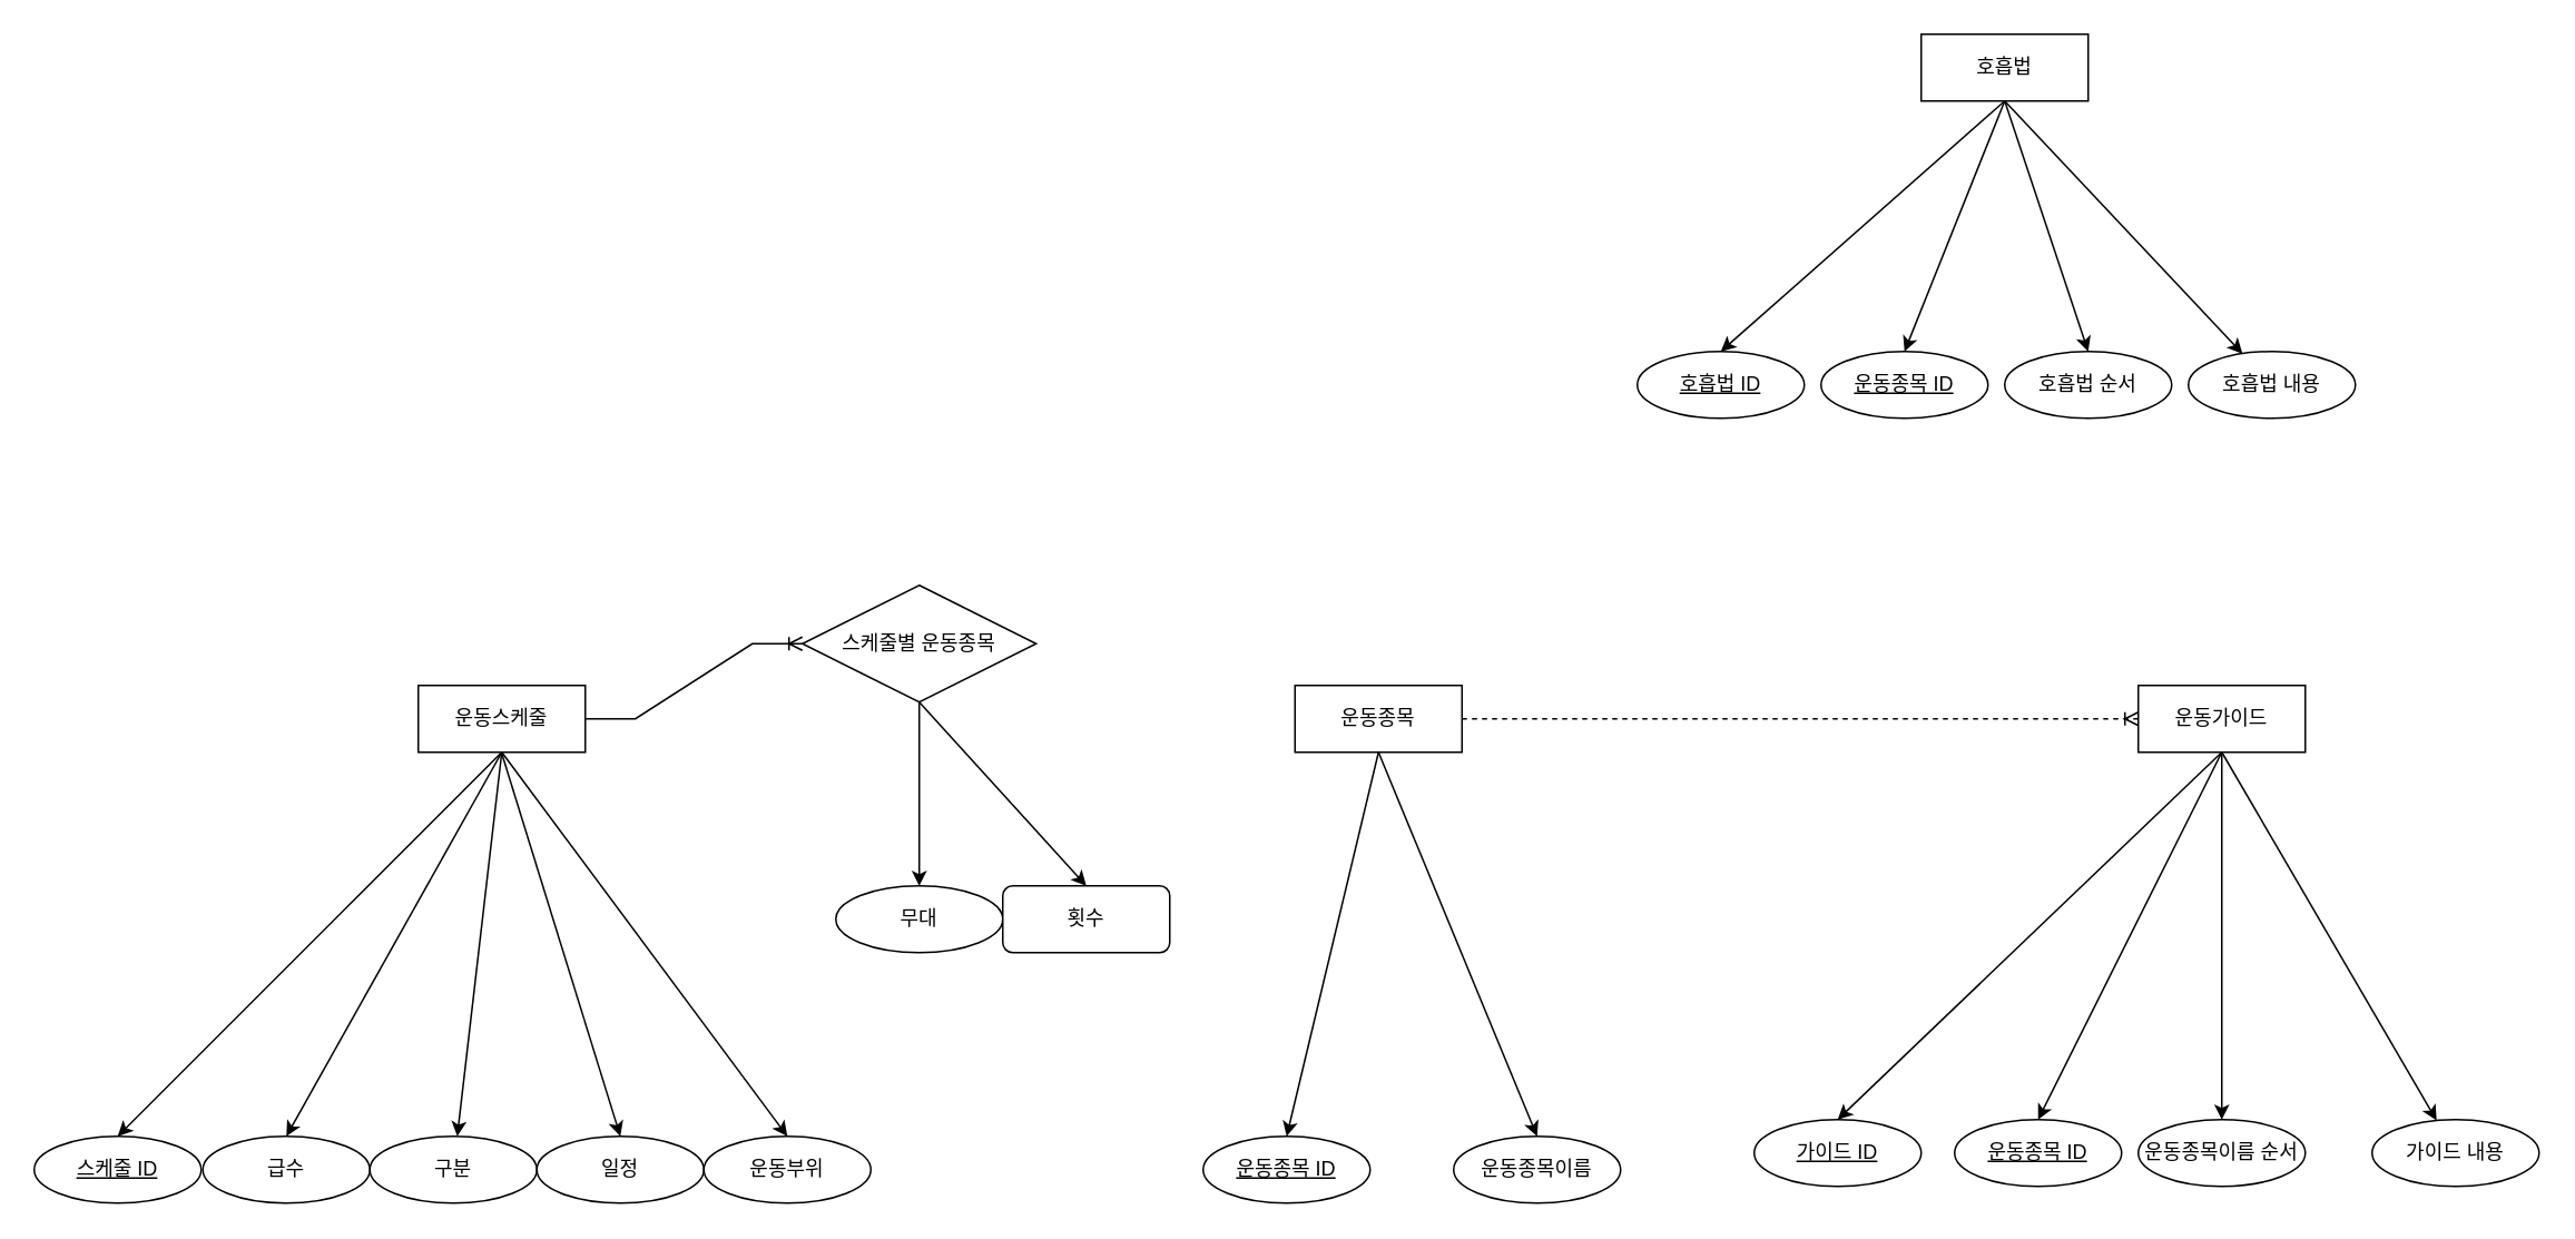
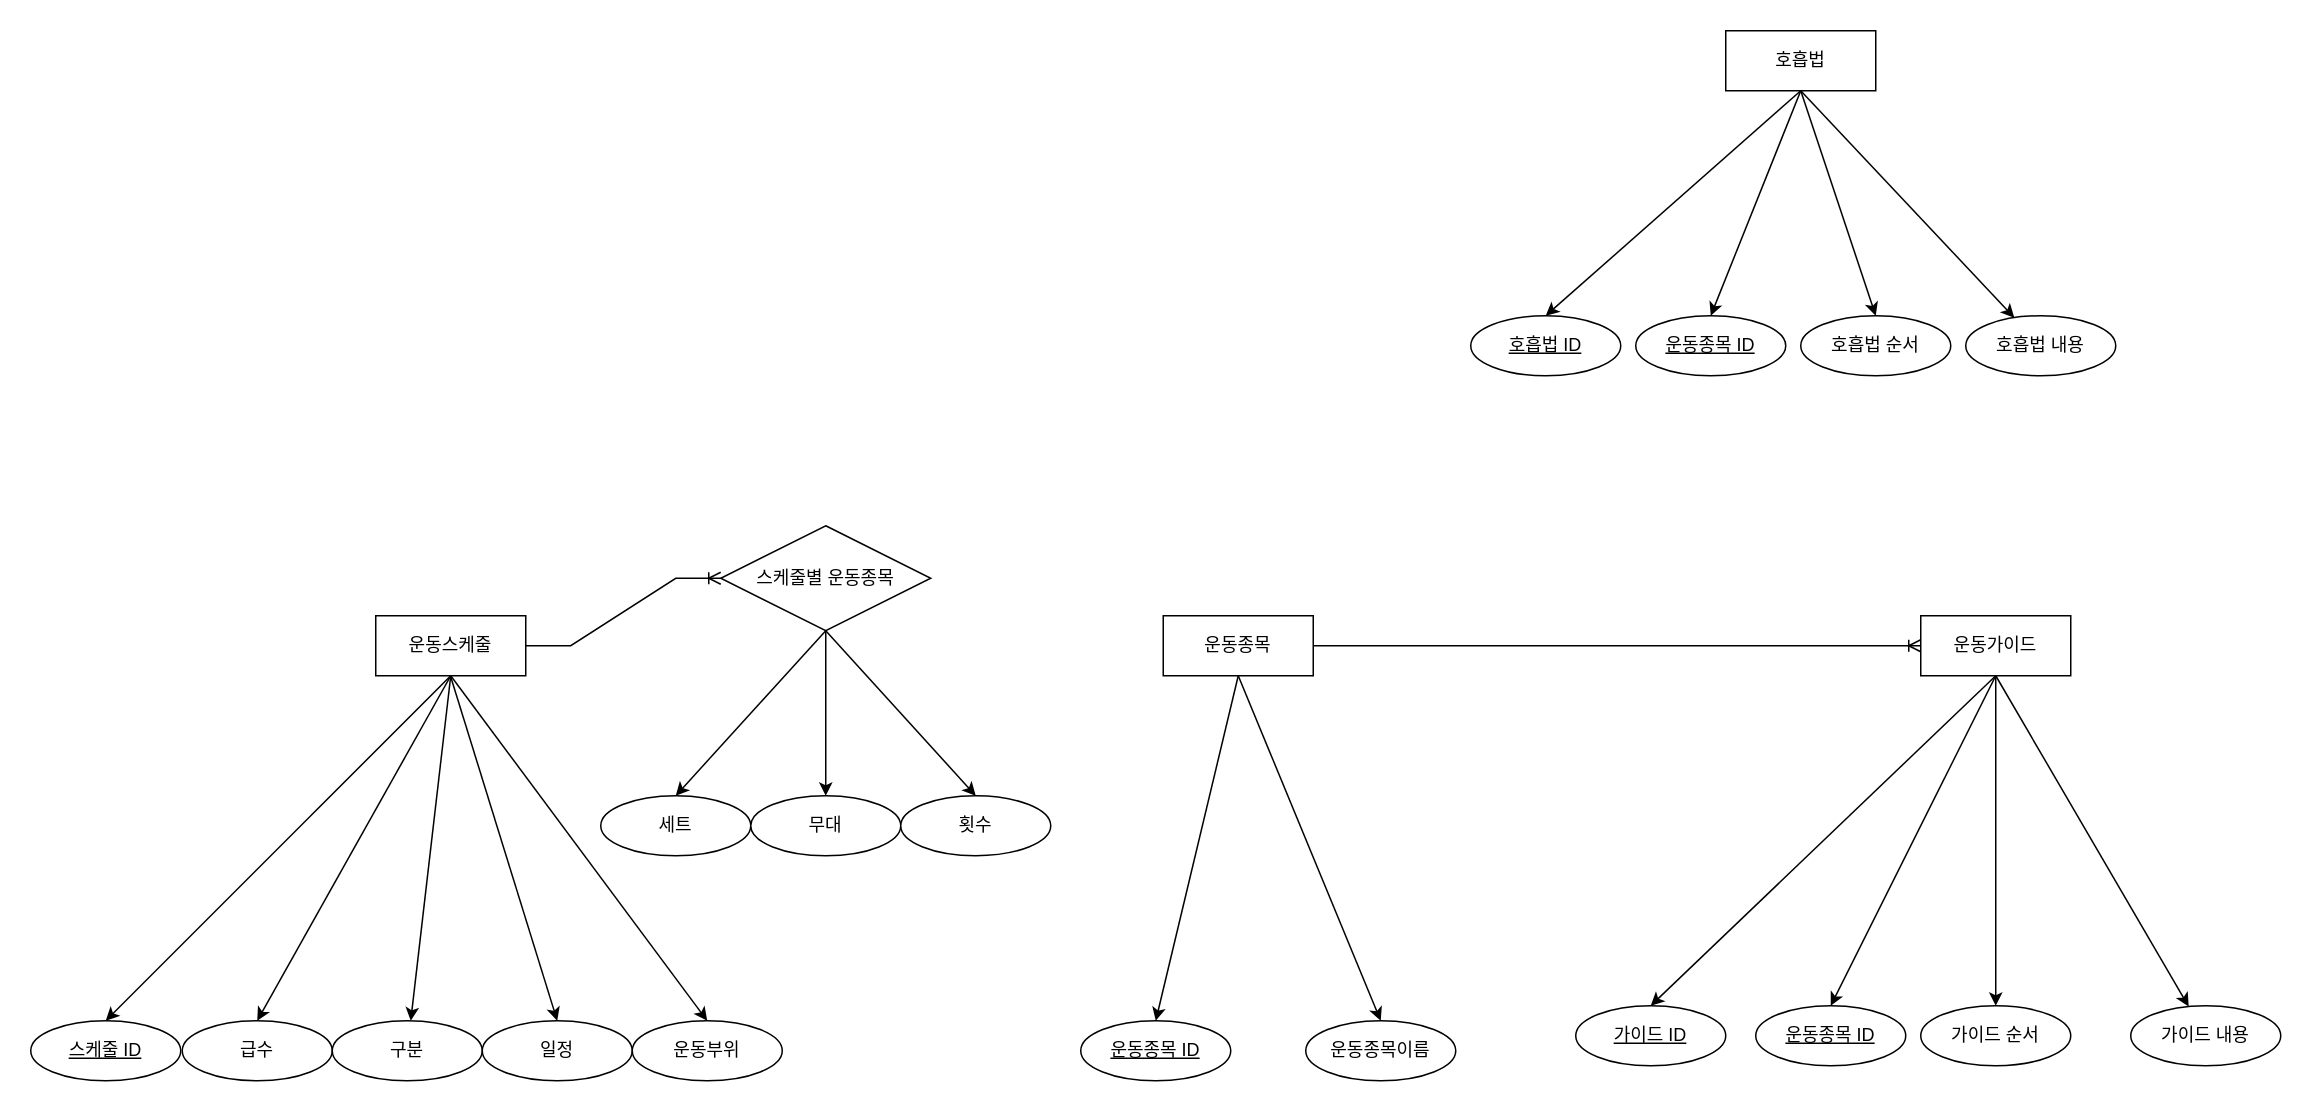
  <mxCell id="0" />
  <mxCell id="1" parent="0" />
  <mxCell id="2" value="운동스케줄" style="whiteSpace=wrap;html=1;align=center;" vertex="1" parent="1"><mxGeometry x="250" y="410" width="100" height="40" as="geometry" /></mxCell>
  <mxCell id="3" value="스케줄 ID" style="ellipse;whiteSpace=wrap;html=1;align=center;fontStyle=4;" vertex="1" parent="1"><mxGeometry x="20" y="680" width="100" height="40" as="geometry" /></mxCell>
  <mxCell id="4" value="급수" style="ellipse;whiteSpace=wrap;html=1;align=center;" vertex="1" parent="1"><mxGeometry x="121" y="680" width="100" height="40" as="geometry" /></mxCell>
  <mxCell id="5" value="구분" style="ellipse;whiteSpace=wrap;html=1;align=center;" vertex="1" parent="1"><mxGeometry x="221" y="680" width="100" height="40" as="geometry" /></mxCell>
  <mxCell id="6" value="일정" style="ellipse;whiteSpace=wrap;html=1;align=center;" vertex="1" parent="1"><mxGeometry x="321" y="680" width="100" height="40" as="geometry" /></mxCell>
  <mxCell id="7" value="운동부위" style="ellipse;whiteSpace=wrap;html=1;align=center;" vertex="1" parent="1"><mxGeometry x="421" y="680" width="100" height="40" as="geometry" /></mxCell>
  <mxCell id="8" value="" style="endArrow=classic;html=1;rounded=0;entryX=0.5;entryY=0;entryDx=0;entryDy=0;" edge="1" parent="1" target="3"><mxGeometry width="50" height="50" relative="1" as="geometry"><mxPoint x="300" y="450" as="sourcePoint" /><mxPoint x="350" y="400" as="targetPoint" /></mxGeometry></mxCell>
  <mxCell id="9" value="" style="endArrow=classic;html=1;rounded=0;entryX=0.5;entryY=0;entryDx=0;entryDy=0;" edge="1" parent="1" target="4"><mxGeometry width="50" height="50" relative="1" as="geometry"><mxPoint x="300" y="450" as="sourcePoint" /><mxPoint x="100" y="500" as="targetPoint" /></mxGeometry></mxCell>
  <mxCell id="10" value="" style="endArrow=classic;html=1;rounded=0;" edge="1" parent="1" target="5"><mxGeometry width="50" height="50" relative="1" as="geometry"><mxPoint x="300" y="450" as="sourcePoint" /><mxPoint x="200" y="500" as="targetPoint" /></mxGeometry></mxCell>
  <mxCell id="11" value="" style="endArrow=classic;html=1;rounded=0;entryX=0.5;entryY=0;entryDx=0;entryDy=0;" edge="1" parent="1" target="6"><mxGeometry width="50" height="50" relative="1" as="geometry"><mxPoint x="299.76" y="450" as="sourcePoint" /><mxPoint x="299.76" y="500" as="targetPoint" /></mxGeometry></mxCell>
  <mxCell id="12" value="" style="endArrow=classic;html=1;rounded=0;entryX=0.5;entryY=0;entryDx=0;entryDy=0;" edge="1" parent="1" target="7"><mxGeometry width="50" height="50" relative="1" as="geometry"><mxPoint x="300" y="450" as="sourcePoint" /><mxPoint x="400.24" y="500" as="targetPoint" /></mxGeometry></mxCell>
  <mxCell id="13" value="운동종목" style="whiteSpace=wrap;html=1;align=center;" vertex="1" parent="1"><mxGeometry x="775" y="410" width="100" height="40" as="geometry" /></mxCell>
  <mxCell id="14" value="운동종목 ID" style="ellipse;whiteSpace=wrap;html=1;align=center;fontStyle=4;" vertex="1" parent="1"><mxGeometry x="720" y="680" width="100" height="40" as="geometry" /></mxCell>
  <mxCell id="15" value="운동종목이름" style="ellipse;whiteSpace=wrap;html=1;align=center;" vertex="1" parent="1"><mxGeometry x="870" y="680" width="100" height="40" as="geometry" /></mxCell>
  <mxCell id="16" value="" style="endArrow=classic;html=1;rounded=0;entryX=0.5;entryY=0;entryDx=0;entryDy=0;" edge="1" target="14" parent="1"><mxGeometry width="50" height="50" relative="1" as="geometry"><mxPoint x="825" y="450" as="sourcePoint" /><mxPoint x="875" y="400" as="targetPoint" /></mxGeometry></mxCell>
  <mxCell id="17" value="" style="endArrow=classic;html=1;rounded=0;entryX=0.5;entryY=0;entryDx=0;entryDy=0;" edge="1" target="15" parent="1"><mxGeometry width="50" height="50" relative="1" as="geometry"><mxPoint x="825" y="450" as="sourcePoint" /><mxPoint x="625" y="500" as="targetPoint" /></mxGeometry></mxCell>
  <mxCell id="18" value="스케줄별 운동종목" style="shape=rhombus;perimeter=rhombusPerimeter;whiteSpace=wrap;html=1;align=center;" vertex="1" parent="1"><mxGeometry x="480" y="350" width="140" height="70" as="geometry" /></mxCell>
  <mxCell id="19" value="" style="edgeStyle=entityRelationEdgeStyle;fontSize=12;html=1;endArrow=ERoneToMany;rounded=0;entryX=0;entryY=0.5;entryDx=0;entryDy=0;" edge="1" parent="1" target="18"><mxGeometry width="100" height="100" relative="1" as="geometry"><mxPoint x="350" y="430" as="sourcePoint" /><mxPoint x="450" y="330" as="targetPoint" /></mxGeometry></mxCell>
+ <mxCell id="20" value="세트" style="ellipse;whiteSpace=wrap;html=1;align=center;" vertex="1" parent="1"><mxGeometry x="400" y="530" width="100" height="40" as="geometry" /></mxCell>
  <mxCell id="21" value="무대" style="ellipse;whiteSpace=wrap;html=1;align=center;" vertex="1" parent="1"><mxGeometry x="500" y="530" width="100" height="40" as="geometry" /></mxCell>
- <mxCell id="22" value="횟수" style="whiteSpace=wrap;html=1;align=center;rounded=1;" vertex="1" parent="1"><mxGeometry x="600" y="530" width="100" height="40" as="geometry" /></mxCell>
+ <mxCell id="22" value="횟수" style="ellipse;whiteSpace=wrap;html=1;align=center;" vertex="1" parent="1"><mxGeometry x="600" y="530" width="100" height="40" as="geometry" /></mxCell>
+ <mxCell id="23" value="" style="endArrow=classic;html=1;rounded=0;entryX=0.5;entryY=0;entryDx=0;entryDy=0;exitX=0.5;exitY=1;exitDx=0;exitDy=0;" edge="1" parent="1" source="18" target="20"><mxGeometry width="50" height="50" relative="1" as="geometry"><mxPoint x="550" y="460" as="sourcePoint" /><mxPoint x="650.24" y="570" as="targetPoint" /></mxGeometry></mxCell>
  <mxCell id="24" value="" style="endArrow=classic;html=1;rounded=0;entryX=0.5;entryY=0;entryDx=0;entryDy=0;exitX=0.5;exitY=1;exitDx=0;exitDy=0;" edge="1" parent="1" target="21"><mxGeometry width="50" height="50" relative="1" as="geometry"><mxPoint x="550" y="420" as="sourcePoint" /><mxPoint x="460" y="470" as="targetPoint" /></mxGeometry></mxCell>
  <mxCell id="25" value="" style="endArrow=classic;html=1;rounded=0;entryX=0.5;entryY=0;entryDx=0;entryDy=0;exitX=0.5;exitY=1;exitDx=0;exitDy=0;" edge="1" parent="1" target="22"><mxGeometry width="50" height="50" relative="1" as="geometry"><mxPoint x="550" y="420" as="sourcePoint" /><mxPoint x="560" y="470" as="targetPoint" /></mxGeometry></mxCell>
  <mxCell id="26" value="운동가이드" style="whiteSpace=wrap;html=1;align=center;" vertex="1" parent="1"><mxGeometry x="1280" y="410" width="100" height="40" as="geometry" /></mxCell>
  <mxCell id="27" value="가이드 ID" style="ellipse;whiteSpace=wrap;html=1;align=center;fontStyle=4;" vertex="1" parent="1"><mxGeometry x="1050" y="670" width="100" height="40" as="geometry" /></mxCell>
- <mxCell id="28" value="운동종목이름 순서" style="ellipse;whiteSpace=wrap;html=1;align=center;" vertex="1" parent="1"><mxGeometry x="1280" y="670" width="100" height="40" as="geometry" /></mxCell>
+ <mxCell id="28" value="가이드 순서" style="ellipse;whiteSpace=wrap;html=1;align=center;" vertex="1" parent="1"><mxGeometry x="1280" y="670" width="100" height="40" as="geometry" /></mxCell>
  <mxCell id="29" value="가이드 내용" style="ellipse;whiteSpace=wrap;html=1;align=center;" vertex="1" parent="1"><mxGeometry x="1420" y="670" width="100" height="40" as="geometry" /></mxCell>
  <mxCell id="30" value="" style="endArrow=classic;html=1;rounded=0;entryX=0.5;entryY=0;entryDx=0;entryDy=0;" edge="1" target="27" parent="1"><mxGeometry width="50" height="50" relative="1" as="geometry"><mxPoint x="1330" y="450" as="sourcePoint" /><mxPoint x="1380" y="400" as="targetPoint" /></mxGeometry></mxCell>
  <mxCell id="31" value="" style="endArrow=classic;html=1;rounded=0;entryX=0.5;entryY=0;entryDx=0;entryDy=0;" edge="1" target="28" parent="1"><mxGeometry width="50" height="50" relative="1" as="geometry"><mxPoint x="1330" y="450" as="sourcePoint" /><mxPoint x="1130" y="500" as="targetPoint" /></mxGeometry></mxCell>
  <mxCell id="32" value="" style="endArrow=classic;html=1;rounded=0;" edge="1" target="29" parent="1"><mxGeometry width="50" height="50" relative="1" as="geometry"><mxPoint x="1330" y="450" as="sourcePoint" /><mxPoint x="1230" y="500" as="targetPoint" /></mxGeometry></mxCell>
  <mxCell id="33" value="운동종목 ID" style="ellipse;whiteSpace=wrap;html=1;align=center;fontStyle=4;" vertex="1" parent="1"><mxGeometry x="1170" y="670" width="100" height="40" as="geometry" /></mxCell>
  <mxCell id="34" value="" style="endArrow=classic;html=1;rounded=0;entryX=0.5;entryY=0;entryDx=0;entryDy=0;" edge="1" parent="1" target="33"><mxGeometry width="50" height="50" relative="1" as="geometry"><mxPoint x="1330" y="450" as="sourcePoint" /><mxPoint x="1110" y="680" as="targetPoint" /></mxGeometry></mxCell>
- <mxCell id="35" value="" style="edgeStyle=entityRelationEdgeStyle;fontSize=12;html=1;endArrow=ERoneToMany;rounded=0;exitX=1;exitY=0.5;exitDx=0;exitDy=0;entryX=0;entryY=0.5;entryDx=0;entryDy=0;dashed=1;" edge="1" parent="1" source="13" target="26"><mxGeometry width="100" height="100" relative="1" as="geometry"><mxPoint x="875" y="435" as="sourcePoint" /><mxPoint x="720" y="390" as="targetPoint" /></mxGeometry></mxCell>
+ <mxCell id="35" value="" style="edgeStyle=entityRelationEdgeStyle;fontSize=12;html=1;endArrow=ERoneToMany;rounded=0;exitX=1;exitY=0.5;exitDx=0;exitDy=0;entryX=0;entryY=0.5;entryDx=0;entryDy=0;" edge="1" parent="1" source="13" target="26"><mxGeometry width="100" height="100" relative="1" as="geometry"><mxPoint x="875" y="435" as="sourcePoint" /><mxPoint x="720" y="390" as="targetPoint" /></mxGeometry></mxCell>
  <mxCell id="36" value="호흡법" style="whiteSpace=wrap;html=1;align=center;" vertex="1" parent="1"><mxGeometry x="1150" y="20" width="100" height="40" as="geometry" /></mxCell>
  <mxCell id="37" value="호흡법 ID" style="ellipse;whiteSpace=wrap;html=1;align=center;fontStyle=4;" vertex="1" parent="1"><mxGeometry x="980" y="210" width="100" height="40" as="geometry" /></mxCell>
  <mxCell id="38" value="호흡법 순서" style="ellipse;whiteSpace=wrap;html=1;align=center;" vertex="1" parent="1"><mxGeometry x="1200" y="210" width="100" height="40" as="geometry" /></mxCell>
  <mxCell id="39" value="호흡법 내용" style="ellipse;whiteSpace=wrap;html=1;align=center;" vertex="1" parent="1"><mxGeometry x="1310" y="210" width="100" height="40" as="geometry" /></mxCell>
  <mxCell id="40" value="" style="endArrow=classic;html=1;rounded=0;entryX=0.5;entryY=0;entryDx=0;entryDy=0;" edge="1" target="37" parent="1"><mxGeometry width="50" height="50" relative="1" as="geometry"><mxPoint x="1200" y="60" as="sourcePoint" /><mxPoint x="1250" y="10" as="targetPoint" /></mxGeometry></mxCell>
  <mxCell id="41" value="" style="endArrow=classic;html=1;rounded=0;entryX=0.5;entryY=0;entryDx=0;entryDy=0;" edge="1" target="38" parent="1"><mxGeometry width="50" height="50" relative="1" as="geometry"><mxPoint x="1200" y="60" as="sourcePoint" /><mxPoint x="1000" y="110" as="targetPoint" /></mxGeometry></mxCell>
  <mxCell id="42" value="" style="endArrow=classic;html=1;rounded=0;" edge="1" target="39" parent="1"><mxGeometry width="50" height="50" relative="1" as="geometry"><mxPoint x="1200" y="60" as="sourcePoint" /><mxPoint x="1100" y="110" as="targetPoint" /></mxGeometry></mxCell>
  <mxCell id="43" value="운동종목 ID" style="ellipse;whiteSpace=wrap;html=1;align=center;fontStyle=4;" vertex="1" parent="1"><mxGeometry x="1090" y="210" width="100" height="40" as="geometry" /></mxCell>
  <mxCell id="44" value="" style="endArrow=classic;html=1;rounded=0;entryX=0.5;entryY=0;entryDx=0;entryDy=0;" edge="1" target="43" parent="1"><mxGeometry width="50" height="50" relative="1" as="geometry"><mxPoint x="1200" y="60" as="sourcePoint" /><mxPoint x="980" y="290" as="targetPoint" /></mxGeometry></mxCell>
